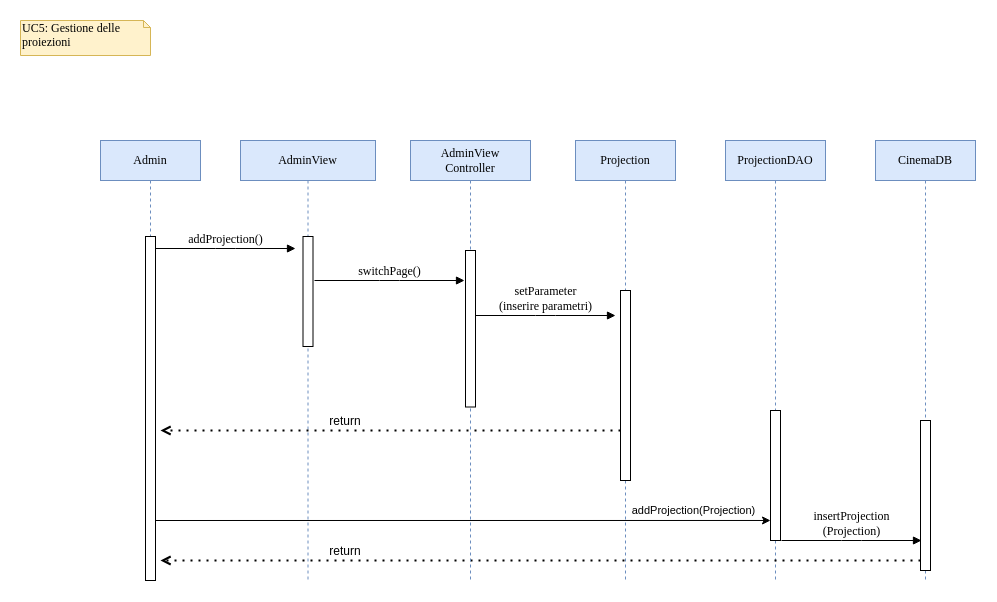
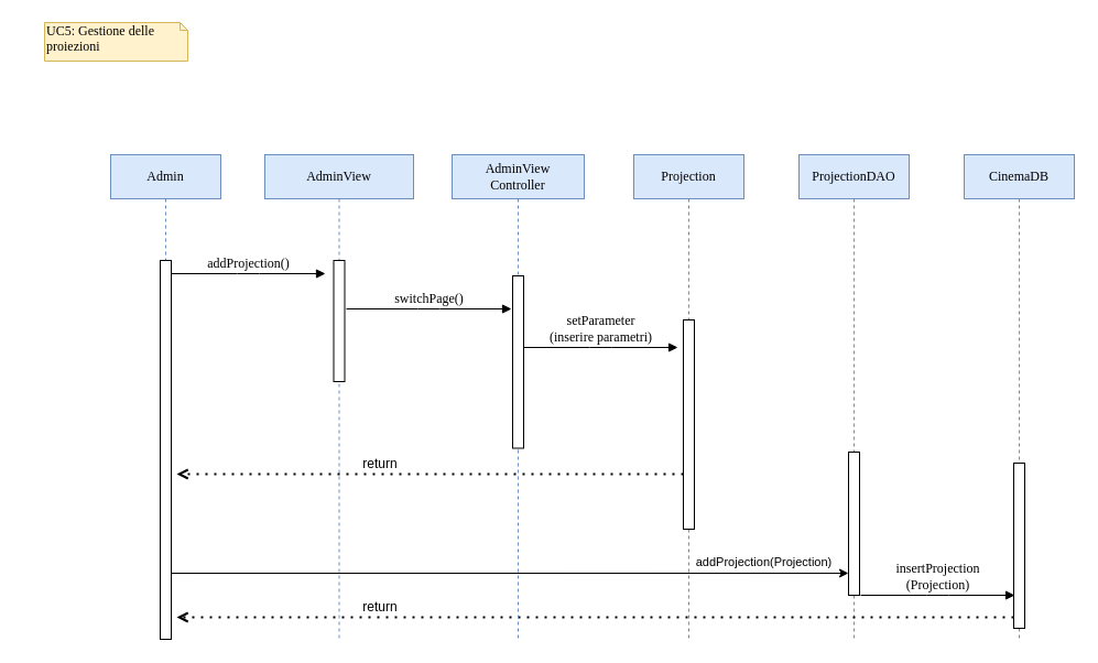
  <mxCell id="0" />
  <mxCell id="1" parent="0" />
  <mxCell id="2" value="AdminView" style="shape=umlLifeline;perimeter=lifelinePerimeter;whiteSpace=wrap;html=1;container=1;collapsible=0;recursiveResize=0;outlineConnect=0;rounded=0;shadow=0;comic=0;labelBackgroundColor=none;strokeWidth=1;fontFamily=Verdana;fontSize=12;align=center;fillColor=#dae8fc;strokeColor=#6c8ebf;" parent="1" vertex="1"><mxGeometry x="240" y="140" width="135" height="440" as="geometry" /></mxCell>
  <mxCell id="3" value="" style="html=1;points=[];perimeter=orthogonalPerimeter;rounded=0;shadow=0;comic=0;labelBackgroundColor=none;strokeWidth=1;fontFamily=Verdana;fontSize=12;align=center;" parent="2" vertex="1"><mxGeometry x="62.5" y="96" width="10" height="110" as="geometry" /></mxCell>
  <mxCell id="4" value="return" style="text;html=1;strokeColor=none;fillColor=none;align=center;verticalAlign=middle;whiteSpace=wrap;rounded=0;" parent="2" vertex="1"><mxGeometry x="75" y="266" width="60" height="30" as="geometry" /></mxCell>
  <mxCell id="5" value="Admin" style="shape=umlLifeline;perimeter=lifelinePerimeter;whiteSpace=wrap;html=1;container=1;collapsible=0;recursiveResize=0;outlineConnect=0;rounded=0;shadow=0;comic=0;labelBackgroundColor=none;strokeWidth=1;fontFamily=Verdana;fontSize=12;align=center;glass=0;fillColor=#dae8fc;strokeColor=#6c8ebf;" parent="1" vertex="1"><mxGeometry x="100" y="140" width="100" height="440" as="geometry" /></mxCell>
  <mxCell id="6" value="" style="html=1;points=[];perimeter=orthogonalPerimeter;rounded=0;shadow=0;comic=0;labelBackgroundColor=none;strokeWidth=1;fontFamily=Verdana;fontSize=12;align=center;" parent="5" vertex="1"><mxGeometry x="45" y="96" width="10" height="344" as="geometry" /></mxCell>
  <mxCell id="7" value="" style="endArrow=classic;html=1;rounded=0;entryX=0;entryY=0.846;entryDx=0;entryDy=0;entryPerimeter=0;" edge="1" parent="5" target="12"><mxGeometry width="50" height="50" relative="1" as="geometry"><mxPoint x="55" y="380" as="sourcePoint" /><mxPoint x="142" y="380" as="targetPoint" /></mxGeometry></mxCell>
  <mxCell id="8" value="addProjection(Projection)" style="edgeLabel;html=1;align=center;verticalAlign=middle;resizable=0;points=[];" vertex="1" connectable="0" parent="7"><mxGeometry x="0.242" y="2" relative="1" as="geometry"><mxPoint x="156" y="-8" as="offset" /></mxGeometry></mxCell>
  <mxCell id="9" value="addProjection()" style="html=1;verticalAlign=bottom;endArrow=block;entryX=0;entryY=0;labelBackgroundColor=none;fontFamily=Verdana;fontSize=12;edgeStyle=elbowEdgeStyle;elbow=vertical;" parent="1" edge="1"><mxGeometry relative="1" as="geometry"><mxPoint x="155" y="248" as="sourcePoint" /><mxPoint x="295" y="248" as="targetPoint" /><mxPoint as="offset" /></mxGeometry></mxCell>
- <mxCell id="10" value="UC5: Gestione delle proiezioni" style="shape=note;whiteSpace=wrap;html=1;size=7;verticalAlign=top;align=left;spacingTop=-6;rounded=0;shadow=0;comic=0;labelBackgroundColor=none;strokeWidth=1;fontFamily=Verdana;fontSize=12;fillColor=#fff2cc;strokeColor=#d6b656;" parent="1" vertex="1"><mxGeometry width="130" height="35" as="geometry" x="20" y="20" /></mxCell>
+ <mxCell id="10" value="UC5: Gestione delle proiezioni" style="shape=note;whiteSpace=wrap;html=1;size=7;verticalAlign=top;align=left;spacingTop=-6;rounded=0;shadow=0;comic=0;labelBackgroundColor=none;strokeWidth=1;fontFamily=Verdana;fontSize=12;fillColor=#fff2cc;strokeColor=#d6b656;" parent="1" vertex="1"><mxGeometry x="40" y="20" width="130" height="35" as="geometry" /></mxCell>
  <mxCell id="11" value="ProjectionDAO" style="shape=umlLifeline;perimeter=lifelinePerimeter;whiteSpace=wrap;html=1;container=1;collapsible=0;recursiveResize=0;outlineConnect=0;rounded=0;shadow=0;comic=0;labelBackgroundColor=none;strokeWidth=1;fontFamily=Verdana;fontSize=12;align=center;fillColor=#dae8fc;strokeColor=#6c8ebf;" parent="1" vertex="1"><mxGeometry x="725" y="140" width="100" height="440" as="geometry" /></mxCell>
  <mxCell id="12" value="" style="html=1;points=[];perimeter=orthogonalPerimeter;rounded=0;shadow=0;comic=0;labelBackgroundColor=none;strokeWidth=1;fontFamily=Verdana;fontSize=12;align=center;" parent="11" vertex="1"><mxGeometry x="45" y="270" width="10" height="130" as="geometry" /></mxCell>
  <mxCell id="13" value="CinemaDB" style="shape=umlLifeline;perimeter=lifelinePerimeter;whiteSpace=wrap;html=1;container=1;collapsible=0;recursiveResize=0;outlineConnect=0;rounded=0;shadow=0;comic=0;labelBackgroundColor=none;strokeWidth=1;fontFamily=Verdana;fontSize=12;align=center;fillColor=#dae8fc;strokeColor=#6c8ebf;" parent="1" vertex="1"><mxGeometry x="875" y="140" width="100" height="440" as="geometry" /></mxCell>
  <mxCell id="14" value="" style="html=1;points=[];perimeter=orthogonalPerimeter;rounded=0;shadow=0;comic=0;labelBackgroundColor=none;strokeWidth=1;fontFamily=Verdana;fontSize=12;align=center;" parent="13" vertex="1"><mxGeometry x="45" y="280" width="10" height="150" as="geometry" /></mxCell>
  <mxCell id="15" value="" style="endArrow=open;dashed=1;html=1;dashPattern=1 3;strokeWidth=2;rounded=0;endFill=0;" edge="1" parent="13"><mxGeometry width="50" height="50" relative="1" as="geometry"><mxPoint x="45" y="420" as="sourcePoint" /><mxPoint x="-715" y="420" as="targetPoint" /></mxGeometry></mxCell>
  <mxCell id="16" value="AdminView&lt;br&gt;Controller" style="shape=umlLifeline;perimeter=lifelinePerimeter;whiteSpace=wrap;html=1;container=1;collapsible=0;recursiveResize=0;outlineConnect=0;rounded=0;shadow=0;comic=0;labelBackgroundColor=none;strokeWidth=1;fontFamily=Verdana;fontSize=12;align=center;fillColor=#dae8fc;strokeColor=#6c8ebf;" parent="1" vertex="1"><mxGeometry x="410" y="140" width="120" height="440" as="geometry" /></mxCell>
  <mxCell id="17" value="" style="html=1;points=[];perimeter=orthogonalPerimeter;rounded=0;shadow=0;comic=0;labelBackgroundColor=none;strokeWidth=1;fontFamily=Verdana;fontSize=12;align=center;" parent="16" vertex="1"><mxGeometry x="55" y="110" width="10" height="156.5" as="geometry" /></mxCell>
  <mxCell id="18" value="switchPage()" style="html=1;verticalAlign=bottom;endArrow=block;labelBackgroundColor=none;fontFamily=Verdana;fontSize=12;edgeStyle=elbowEdgeStyle;elbow=vertical;" parent="1" edge="1"><mxGeometry relative="1" as="geometry"><mxPoint x="314" y="280" as="sourcePoint" /><mxPoint x="464" y="280" as="targetPoint" /></mxGeometry></mxCell>
  <mxCell id="19" value="Projection" style="shape=umlLifeline;perimeter=lifelinePerimeter;whiteSpace=wrap;html=1;container=1;collapsible=0;recursiveResize=0;outlineConnect=0;rounded=0;shadow=0;comic=0;labelBackgroundColor=none;strokeWidth=1;fontFamily=Verdana;fontSize=12;align=center;fillColor=#dae8fc;strokeColor=#6c8ebf;" parent="1" vertex="1"><mxGeometry x="575" y="140" width="100" height="440" as="geometry" /></mxCell>
  <mxCell id="20" value="" style="html=1;points=[];perimeter=orthogonalPerimeter;rounded=0;shadow=0;comic=0;labelBackgroundColor=none;strokeWidth=1;fontFamily=Verdana;fontSize=12;align=center;" parent="19" vertex="1"><mxGeometry x="45" y="150" width="10" height="190" as="geometry" /></mxCell>
  <mxCell id="21" value="" style="endArrow=open;dashed=1;html=1;dashPattern=1 3;strokeWidth=2;rounded=0;endFill=0;" edge="1" parent="19"><mxGeometry width="50" height="50" relative="1" as="geometry"><mxPoint x="45" y="290" as="sourcePoint" /><mxPoint x="-415" y="290" as="targetPoint" /></mxGeometry></mxCell>
  <mxCell id="22" value="setParameter&lt;br&gt;(inserire parametri)" style="html=1;verticalAlign=bottom;endArrow=block;entryX=0;entryY=0;labelBackgroundColor=none;fontFamily=Verdana;fontSize=12;edgeStyle=elbowEdgeStyle;elbow=vertical;" parent="1" edge="1"><mxGeometry relative="1" as="geometry"><mxPoint x="475" y="315" as="sourcePoint" /><mxPoint x="615" y="315" as="targetPoint" /></mxGeometry></mxCell>
  <mxCell id="23" value="insertProjection&lt;br&gt;(Projection)" style="html=1;verticalAlign=bottom;endArrow=block;entryX=0;entryY=0;labelBackgroundColor=none;fontFamily=Verdana;fontSize=12;edgeStyle=elbowEdgeStyle;elbow=vertical;" parent="1" edge="1"><mxGeometry relative="1" as="geometry"><mxPoint x="781" y="540" as="sourcePoint" /><mxPoint x="921" y="540" as="targetPoint" /></mxGeometry></mxCell>
  <mxCell id="24" value="return" style="text;html=1;strokeColor=none;fillColor=none;align=center;verticalAlign=middle;whiteSpace=wrap;rounded=0;" parent="1" vertex="1"><mxGeometry x="315" y="536" width="60" height="30" as="geometry" /></mxCell>
